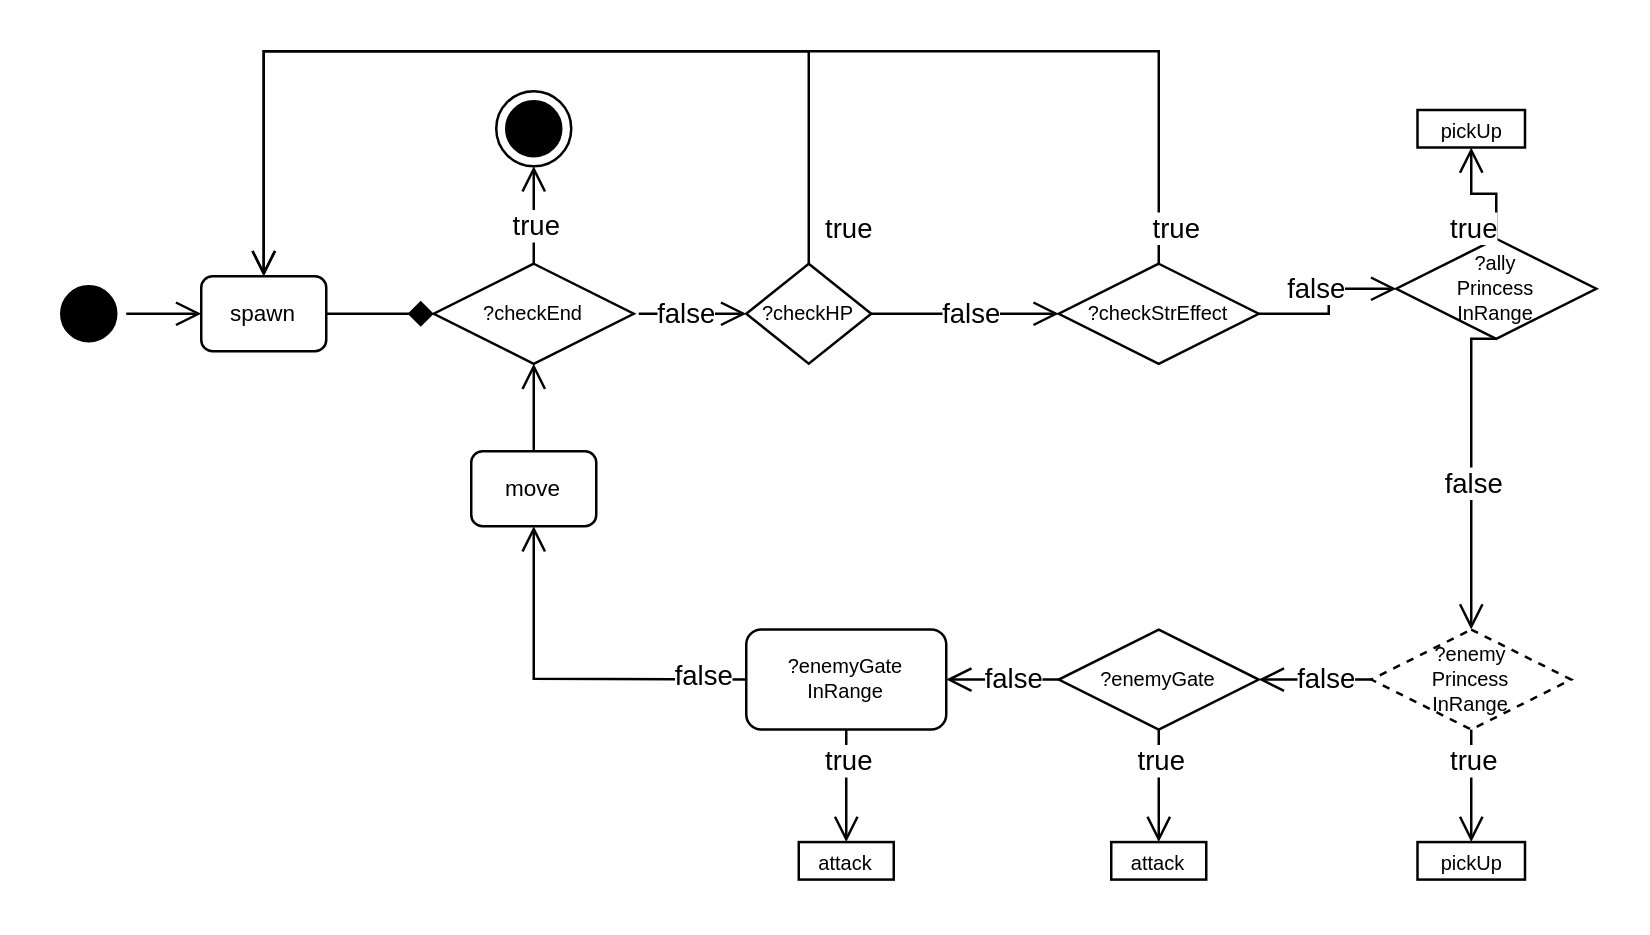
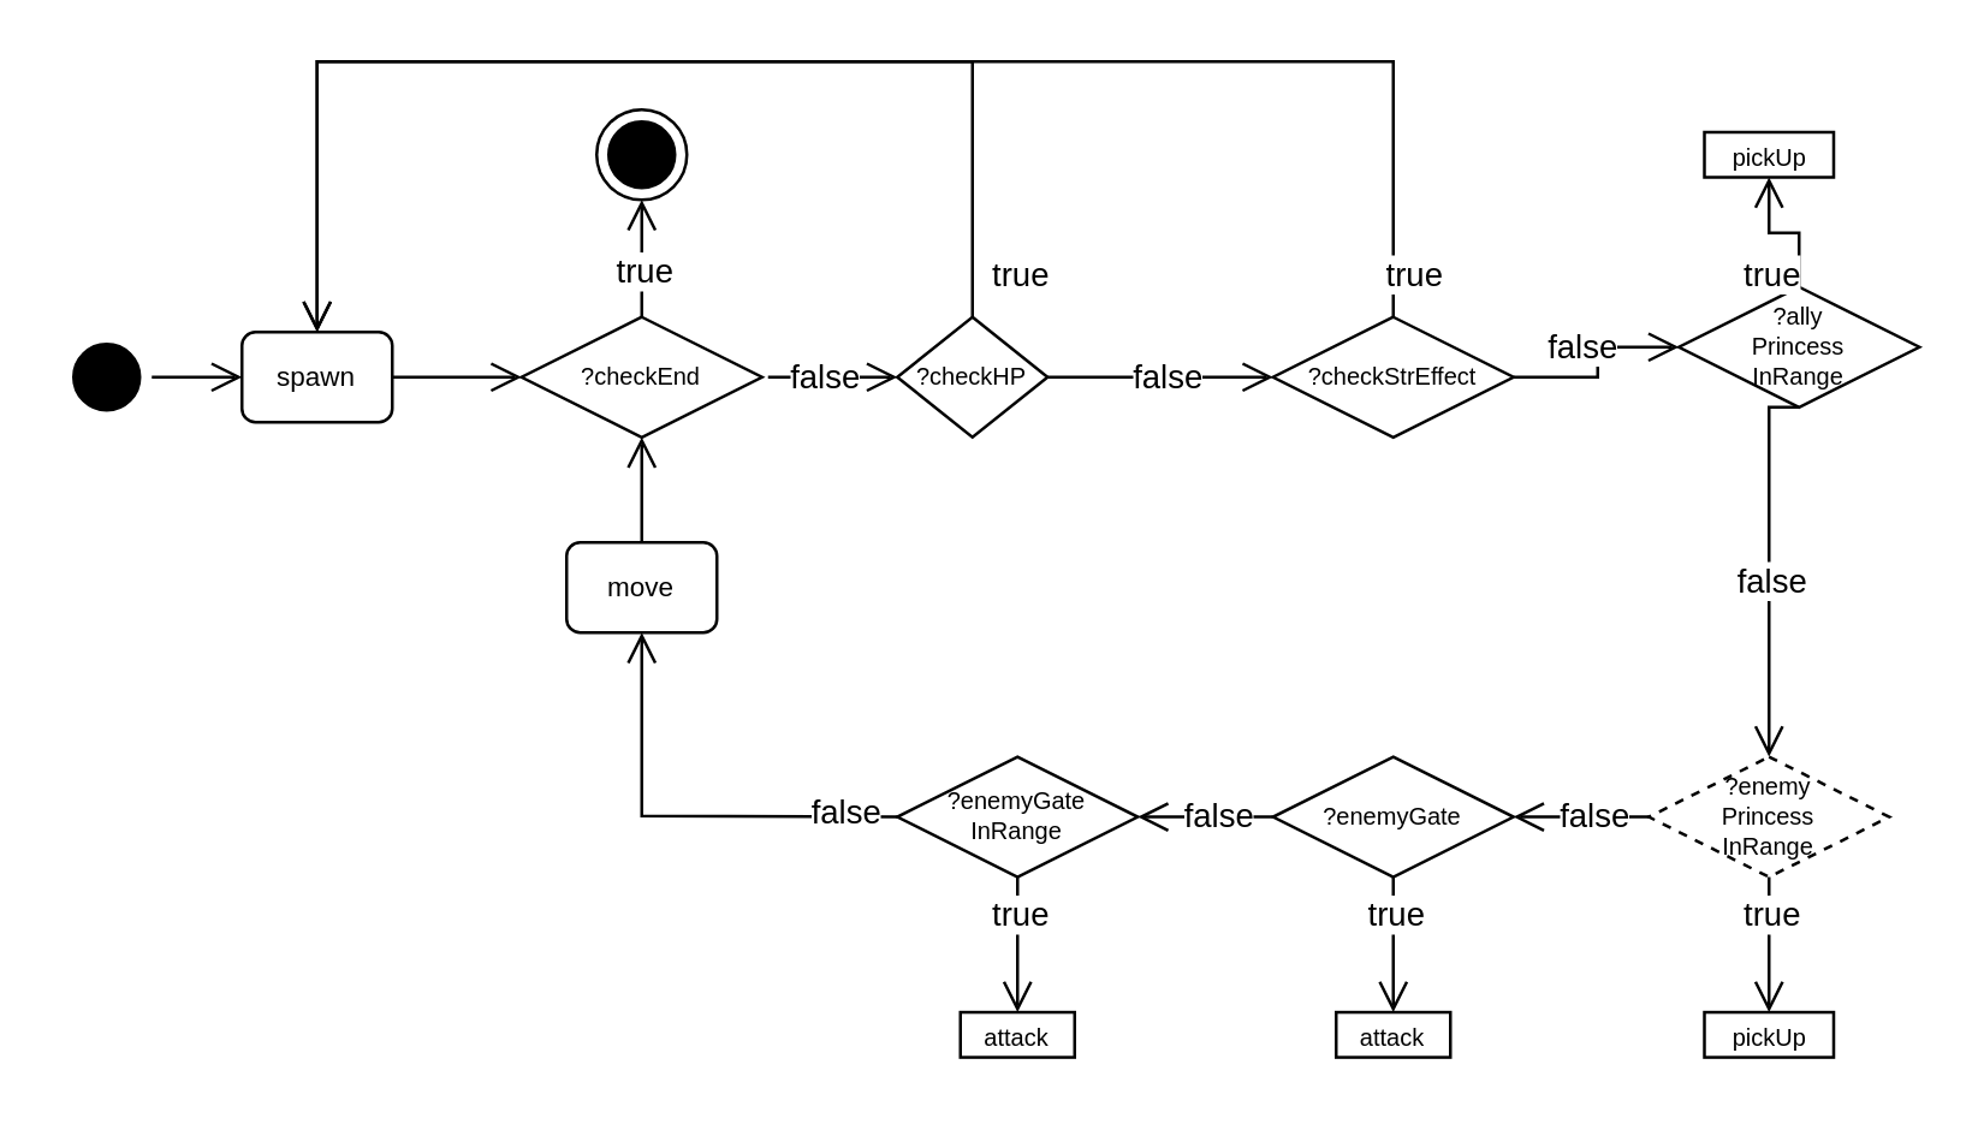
  <mxCell id="0" />
  <mxCell id="1" parent="0" />
  <mxCell id="2" value="" style="edgeStyle=elbowEdgeStyle;elbow=vertical;align=left;verticalAlign=bottom;endArrow=open;endSize=8;exitX=0.5;exitY=0;endFill=1;rounded=0;exitDx=0;exitDy=0;entryX=0.5;entryY=1;entryDx=0;entryDy=0;" parent="1" source="7" target="6" edge="1"><mxGeometry x="-1" relative="1" as="geometry"><mxPoint x="215" y="50" as="targetPoint" /><Array as="points" /><mxPoint x="360" y="180" as="sourcePoint" /></mxGeometry></mxCell>
  <mxCell id="3" value="true" style="edgeLabel;html=1;align=center;verticalAlign=middle;resizable=0;points=[];" parent="2" vertex="1" connectable="0"><mxGeometry x="0.267" relative="1" as="geometry"><mxPoint y="9" as="offset" /></mxGeometry></mxCell>
  <mxCell id="4" style="edgeStyle=orthogonalEdgeStyle;rounded=0;orthogonalLoop=1;jettySize=auto;html=1;exitX=1;exitY=0.5;exitDx=0;exitDy=0;strokeColor=none;" parent="1" source="5" target="8" edge="1"><mxGeometry relative="1" as="geometry" /></mxCell>
  <mxCell id="5" value="" style="ellipse;shape=startState;fillColor=#000000;strokeColor=#000000;" parent="1" vertex="1"><mxGeometry x="20" y="110" width="30" height="30" as="geometry" /></mxCell>
  <mxCell id="6" value="" style="ellipse;shape=endState;fillColor=#000000;strokeColor=#000000;" parent="1" vertex="1"><mxGeometry x="198" y="36" width="30" height="30" as="geometry" /></mxCell>
  <mxCell id="7" value="?checkEnd" style="rhombus;fontSize=8;" parent="1" vertex="1"><mxGeometry x="173" y="105" width="80" height="40" as="geometry" /></mxCell>
  <mxCell id="8" value="spawn" style="fontSize=9;verticalAlign=middle;horizontal=1;rounded=1;" parent="1" vertex="1"><mxGeometry x="80" y="110" width="50" height="30" as="geometry" /></mxCell>
  <mxCell id="9" value="" style="edgeStyle=elbowEdgeStyle;elbow=horizontal;align=left;verticalAlign=bottom;endArrow=open;endSize=8;exitX=1;exitY=0.5;endFill=1;rounded=0;exitDx=0;exitDy=0;entryX=0;entryY=0.5;entryDx=0;entryDy=0;" parent="1" source="5" target="8" edge="1"><mxGeometry x="-1" relative="1" as="geometry"><mxPoint x="-20" y="-50" as="targetPoint" /><Array as="points" /><mxPoint x="75" y="50" as="sourcePoint" /></mxGeometry></mxCell>
- <mxCell id="10" value="" style="edgeStyle=elbowEdgeStyle;elbow=horizontal;align=left;verticalAlign=bottom;endArrow=diamond;endSize=8;exitX=1;exitY=0.5;endFill=1;rounded=0;exitDx=0;exitDy=0;entryX=0;entryY=0.5;entryDx=0;entryDy=0;" parent="1" source="8" target="7" edge="1"><mxGeometry x="-1" relative="1" as="geometry"><mxPoint x="180" y="124.62" as="targetPoint" /><Array as="points" /><mxPoint x="140" y="124.62" as="sourcePoint" /></mxGeometry></mxCell>
+ <mxCell id="10" value="" style="edgeStyle=elbowEdgeStyle;elbow=horizontal;align=left;verticalAlign=bottom;endArrow=open;endSize=8;exitX=1;exitY=0.5;endFill=1;rounded=0;exitDx=0;exitDy=0;entryX=0;entryY=0.5;entryDx=0;entryDy=0;" parent="1" source="8" target="7" edge="1"><mxGeometry x="-1" relative="1" as="geometry"><mxPoint x="180" y="124.62" as="targetPoint" /><Array as="points" /><mxPoint x="140" y="124.62" as="sourcePoint" /></mxGeometry></mxCell>
  <mxCell id="11" value="" style="edgeStyle=elbowEdgeStyle;elbow=horizontal;align=left;verticalAlign=bottom;endArrow=open;endSize=8;exitX=0.5;exitY=0;endFill=1;rounded=0;exitDx=0;exitDy=0;entryX=0;entryY=0.5;entryDx=0;entryDy=0;" parent="1" target="13" edge="1"><mxGeometry x="-1" relative="1" as="geometry"><mxPoint x="255" y="70" as="targetPoint" /><Array as="points" /><mxPoint x="255" y="125" as="sourcePoint" /></mxGeometry></mxCell>
  <mxCell id="12" value="false" style="edgeLabel;html=1;align=center;verticalAlign=middle;resizable=0;points=[];" parent="11" vertex="1" connectable="0"><mxGeometry x="0.267" relative="1" as="geometry"><mxPoint x="-9" y="-1" as="offset" /></mxGeometry></mxCell>
  <mxCell id="13" value="?checkHP" style="rhombus;fontSize=8;" parent="1" vertex="1"><mxGeometry x="298" y="105" width="50" height="40" as="geometry" /></mxCell>
  <mxCell id="14" value="" style="edgeStyle=elbowEdgeStyle;elbow=vertical;align=left;verticalAlign=bottom;endArrow=open;endSize=8;exitX=0.5;exitY=0;endFill=1;rounded=0;exitDx=0;exitDy=0;entryX=0.5;entryY=0;entryDx=0;entryDy=0;" parent="1" source="13" target="8" edge="1"><mxGeometry x="-1" relative="1" as="geometry"><mxPoint x="338" y="66" as="targetPoint" /><Array as="points"><mxPoint x="220" y="20" /></Array><mxPoint x="338" y="105" as="sourcePoint" /></mxGeometry></mxCell>
  <mxCell id="15" value="true" style="edgeLabel;html=1;align=center;verticalAlign=middle;resizable=0;points=[];" parent="14" vertex="1" connectable="0"><mxGeometry x="0.267" relative="1" as="geometry"><mxPoint x="179" y="70" as="offset" /></mxGeometry></mxCell>
  <mxCell id="16" value="" style="edgeStyle=elbowEdgeStyle;elbow=horizontal;align=left;verticalAlign=bottom;endArrow=open;endSize=8;exitX=1;exitY=0.5;endFill=1;rounded=0;exitDx=0;exitDy=0;entryX=0;entryY=0.5;entryDx=0;entryDy=0;" parent="1" source="13" target="18" edge="1"><mxGeometry x="-1" relative="1" as="geometry"><mxPoint x="380" y="70" as="targetPoint" /><Array as="points" /><mxPoint x="380" y="125" as="sourcePoint" /></mxGeometry></mxCell>
  <mxCell id="17" value="false" style="edgeLabel;html=1;align=center;verticalAlign=middle;resizable=0;points=[];" parent="16" vertex="1" connectable="0"><mxGeometry x="0.267" relative="1" as="geometry"><mxPoint x="-9" y="-1" as="offset" /></mxGeometry></mxCell>
  <mxCell id="18" value="?checkStrEffect" style="rhombus;fontSize=8;" parent="1" vertex="1"><mxGeometry x="423" y="105" width="80" height="40" as="geometry" /></mxCell>
  <mxCell id="19" value="" style="edgeStyle=elbowEdgeStyle;elbow=vertical;align=left;verticalAlign=bottom;endArrow=open;endSize=8;exitX=0.5;exitY=0;endFill=1;rounded=0;exitDx=0;exitDy=0;entryX=0.5;entryY=0;entryDx=0;entryDy=0;" parent="1" source="18" target="8" edge="1"><mxGeometry x="-1" relative="1" as="geometry"><mxPoint x="210" y="100" as="targetPoint" /><Array as="points"><mxPoint x="345" y="20" /></Array><mxPoint x="463" y="105" as="sourcePoint" /></mxGeometry></mxCell>
  <mxCell id="20" value="true" style="edgeLabel;html=1;align=center;verticalAlign=middle;resizable=0;points=[];" parent="19" vertex="1" connectable="0"><mxGeometry x="0.267" relative="1" as="geometry"><mxPoint x="259" y="70" as="offset" /></mxGeometry></mxCell>
  <mxCell id="21" value="" style="edgeStyle=elbowEdgeStyle;elbow=horizontal;align=left;verticalAlign=bottom;endArrow=open;endSize=8;exitX=1;exitY=0.5;endFill=1;rounded=0;exitDx=0;exitDy=0;entryX=0;entryY=0.5;entryDx=0;entryDy=0;" parent="1" source="18" target="23" edge="1"><mxGeometry x="-1" relative="1" as="geometry"><mxPoint x="505" y="70" as="targetPoint" /><Array as="points" /><mxPoint x="503" y="125" as="sourcePoint" /></mxGeometry></mxCell>
  <mxCell id="22" value="false" style="edgeLabel;html=1;align=center;verticalAlign=middle;resizable=0;points=[];" parent="21" vertex="1" connectable="0"><mxGeometry x="0.267" relative="1" as="geometry"><mxPoint x="-9" y="-1" as="offset" /></mxGeometry></mxCell>
  <mxCell id="23" value="?ally&#10;Princess&#10;InRange" style="rhombus;fontSize=8;" parent="1" vertex="1"><mxGeometry x="558" y="95" width="80" height="40" as="geometry" /></mxCell>
  <mxCell id="24" value="" style="edgeStyle=elbowEdgeStyle;elbow=vertical;align=left;verticalAlign=bottom;endArrow=open;endSize=8;exitX=0.5;exitY=0;endFill=1;rounded=0;exitDx=0;exitDy=0;entryX=0.5;entryY=1;entryDx=0;entryDy=0;" parent="1" source="23" target="38" edge="1"><mxGeometry x="-1" relative="1" as="geometry"><mxPoint x="588" y="60" as="targetPoint" /><Array as="points" /><mxPoint x="588" y="105" as="sourcePoint" /></mxGeometry></mxCell>
  <mxCell id="25" value="true" style="edgeLabel;html=1;align=center;verticalAlign=middle;resizable=0;points=[];" parent="24" vertex="1" connectable="0"><mxGeometry x="0.267" relative="1" as="geometry"><mxPoint y="14" as="offset" /></mxGeometry></mxCell>
  <mxCell id="26" value="" style="edgeStyle=elbowEdgeStyle;elbow=horizontal;align=left;verticalAlign=bottom;endArrow=open;endSize=8;exitX=0.5;exitY=1;endFill=1;rounded=0;exitDx=0;exitDy=0;entryX=0.5;entryY=0;entryDx=0;entryDy=0;" parent="1" source="23" target="28" edge="1"><mxGeometry x="-1" relative="1" as="geometry"><mxPoint x="630" y="70" as="targetPoint" /><Array as="points"><mxPoint x="588" y="170" /></Array><mxPoint x="628" y="125" as="sourcePoint" /></mxGeometry></mxCell>
  <mxCell id="27" value="false" style="edgeLabel;html=1;align=center;verticalAlign=middle;resizable=0;points=[];" parent="26" vertex="1" connectable="0"><mxGeometry x="0.267" relative="1" as="geometry"><mxPoint y="-13" as="offset" /></mxGeometry></mxCell>
  <mxCell id="28" value="?enemy&#10;Princess&#10;InRange" style="rhombus;fontSize=8;dashed=1;" parent="1" vertex="1"><mxGeometry x="548" y="251.33" width="80" height="40" as="geometry" /></mxCell>
  <mxCell id="29" value="" style="edgeStyle=elbowEdgeStyle;elbow=vertical;align=left;verticalAlign=bottom;endArrow=open;endSize=8;exitX=0.5;exitY=1;endFill=1;rounded=0;exitDx=0;exitDy=0;entryX=0.5;entryY=0;entryDx=0;entryDy=0;" parent="1" source="28" target="31" edge="1"><mxGeometry x="-1" relative="1" as="geometry"><mxPoint x="588" y="206.33" as="targetPoint" /><Array as="points" /><mxPoint x="588" y="251.33" as="sourcePoint" /></mxGeometry></mxCell>
  <mxCell id="30" value="true" style="edgeLabel;html=1;align=center;verticalAlign=middle;resizable=0;points=[];" parent="29" vertex="1" connectable="0"><mxGeometry x="0.267" relative="1" as="geometry"><mxPoint y="-17" as="offset" /></mxGeometry></mxCell>
  <mxCell id="31" value="&lt;font style=&quot;font-size: 8px;&quot;&gt;pickUp&lt;/font&gt;" style="rounded=0;whiteSpace=wrap;html=1;" parent="1" vertex="1"><mxGeometry x="566.5" y="336.33" width="43" height="15" as="geometry" /></mxCell>
  <mxCell id="32" value="" style="edgeStyle=elbowEdgeStyle;elbow=horizontal;align=left;verticalAlign=bottom;endArrow=open;endSize=8;endFill=1;rounded=0;exitX=0;exitY=0.5;exitDx=0;exitDy=0;entryX=1;entryY=0.5;entryDx=0;entryDy=0;" parent="1" source="28" target="34" edge="1"><mxGeometry x="-1" relative="1" as="geometry"><mxPoint x="500" y="271.33" as="targetPoint" /><Array as="points" /><mxPoint x="550" y="301.33" as="sourcePoint" /></mxGeometry></mxCell>
  <mxCell id="33" value="false" style="edgeLabel;html=1;align=center;verticalAlign=middle;resizable=0;points=[];" parent="32" vertex="1" connectable="0"><mxGeometry x="0.267" relative="1" as="geometry"><mxPoint x="10" y="-1" as="offset" /></mxGeometry></mxCell>
  <mxCell id="34" value="?enemyGate" style="rhombus;fontSize=8;" parent="1" vertex="1"><mxGeometry x="423" y="251.33" width="80" height="40" as="geometry" /></mxCell>
  <mxCell id="35" value="" style="edgeStyle=elbowEdgeStyle;elbow=vertical;align=left;verticalAlign=bottom;endArrow=open;endSize=8;exitX=0.5;exitY=1;endFill=1;rounded=0;exitDx=0;exitDy=0;entryX=0.5;entryY=0;entryDx=0;entryDy=0;" parent="1" source="34" target="37" edge="1"><mxGeometry x="-1" relative="1" as="geometry"><mxPoint x="463" y="206.33" as="targetPoint" /><Array as="points" /><mxPoint x="463" y="291.33" as="sourcePoint" /></mxGeometry></mxCell>
  <mxCell id="36" value="true" style="edgeLabel;html=1;align=center;verticalAlign=middle;resizable=0;points=[];" parent="35" vertex="1" connectable="0"><mxGeometry x="0.267" relative="1" as="geometry"><mxPoint y="-17" as="offset" /></mxGeometry></mxCell>
  <mxCell id="37" value="&lt;font style=&quot;font-size: 8px;&quot;&gt;attack&lt;/font&gt;" style="rounded=0;whiteSpace=wrap;html=1;" parent="1" vertex="1"><mxGeometry x="444" y="336.33" width="38" height="15" as="geometry" /></mxCell>
  <mxCell id="38" value="&lt;font style=&quot;font-size: 8px;&quot;&gt;pickUp&lt;/font&gt;" style="rounded=0;whiteSpace=wrap;html=1;" parent="1" vertex="1"><mxGeometry x="566.5" y="43.5" width="43" height="15" as="geometry" /></mxCell>
  <mxCell id="39" value="" style="edgeStyle=elbowEdgeStyle;elbow=horizontal;align=left;verticalAlign=bottom;endArrow=open;endSize=8;endFill=1;rounded=0;exitX=0;exitY=0.5;exitDx=0;exitDy=0;entryX=1;entryY=0.5;entryDx=0;entryDy=0;" parent="1" source="34" target="41" edge="1"><mxGeometry x="-1" relative="1" as="geometry"><mxPoint x="375" y="271.33" as="targetPoint" /><Array as="points" /><mxPoint x="423" y="271.33" as="sourcePoint" /></mxGeometry></mxCell>
  <mxCell id="40" value="false" style="edgeLabel;html=1;align=center;verticalAlign=middle;resizable=0;points=[];" parent="39" vertex="1" connectable="0"><mxGeometry x="0.267" relative="1" as="geometry"><mxPoint x="10" y="-1" as="offset" /></mxGeometry></mxCell>
- <mxCell id="41" value="?enemyGate&#10;InRange" style="fontSize=8;rounded=1;" parent="1" vertex="1"><mxGeometry x="298" y="251.33" width="80" height="40" as="geometry" /></mxCell>
+ <mxCell id="41" value="?enemyGate&#10;InRange" style="rhombus;fontSize=8;" parent="1" vertex="1"><mxGeometry x="298" y="251.33" width="80" height="40" as="geometry" /></mxCell>
  <mxCell id="42" value="" style="edgeStyle=elbowEdgeStyle;elbow=vertical;align=left;verticalAlign=bottom;endArrow=open;endSize=8;exitX=0.5;exitY=1;endFill=1;rounded=0;exitDx=0;exitDy=0;entryX=0.5;entryY=0;entryDx=0;entryDy=0;" parent="1" source="41" target="44" edge="1"><mxGeometry x="-1" relative="1" as="geometry"><mxPoint x="338" y="206.33" as="targetPoint" /><Array as="points" /><mxPoint x="338" y="291.33" as="sourcePoint" /></mxGeometry></mxCell>
  <mxCell id="43" value="true" style="edgeLabel;html=1;align=center;verticalAlign=middle;resizable=0;points=[];" parent="42" vertex="1" connectable="0"><mxGeometry x="0.267" relative="1" as="geometry"><mxPoint y="-17" as="offset" /></mxGeometry></mxCell>
  <mxCell id="44" value="&lt;font style=&quot;font-size: 8px;&quot;&gt;attack&lt;/font&gt;" style="rounded=0;whiteSpace=wrap;html=1;" parent="1" vertex="1"><mxGeometry x="319" y="336.33" width="38" height="15" as="geometry" /></mxCell>
  <mxCell id="45" value="move" style="fontSize=9;verticalAlign=middle;horizontal=1;rounded=1;" parent="1" vertex="1"><mxGeometry x="188" y="180" width="50" height="30" as="geometry" /></mxCell>
  <mxCell id="46" value="" style="edgeStyle=elbowEdgeStyle;elbow=vertical;align=left;verticalAlign=bottom;endArrow=open;endSize=8;endFill=1;rounded=0;entryX=0.5;entryY=1;entryDx=0;entryDy=0;exitX=0;exitY=0.5;exitDx=0;exitDy=0;" parent="1" source="41" target="45" edge="1"><mxGeometry x="-1" relative="1" as="geometry"><mxPoint x="211" y="211" as="targetPoint" /><Array as="points"><mxPoint x="258" y="271" /></Array><mxPoint x="296" y="272.33" as="sourcePoint" /></mxGeometry></mxCell>
  <mxCell id="47" value="false" style="edgeLabel;html=1;align=center;verticalAlign=middle;resizable=0;points=[];" parent="46" vertex="1" connectable="0"><mxGeometry x="0.267" relative="1" as="geometry"><mxPoint x="67" y="6" as="offset" /></mxGeometry></mxCell>
  <mxCell id="48" value="" style="edgeStyle=elbowEdgeStyle;elbow=horizontal;align=left;verticalAlign=bottom;endArrow=open;endSize=8;exitX=0.5;exitY=0;endFill=1;rounded=0;exitDx=0;exitDy=0;entryX=0.5;entryY=1;entryDx=0;entryDy=0;" parent="1" source="45" target="7" edge="1"><mxGeometry x="-1" relative="1" as="geometry"><mxPoint x="216" y="170" as="targetPoint" /><Array as="points" /><mxPoint x="173" y="170" as="sourcePoint" /></mxGeometry></mxCell>
